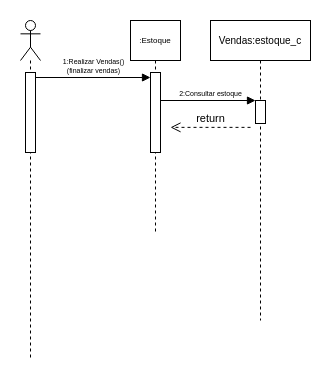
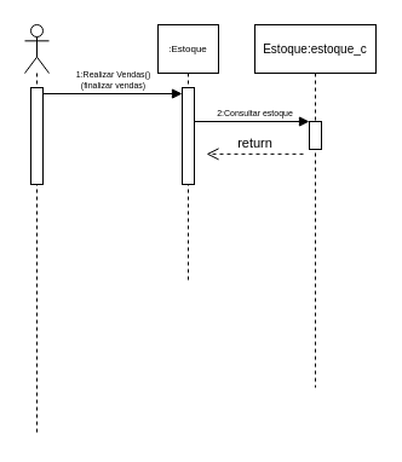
  <mxCell id="0" />
  <mxCell id="1" parent="0" />
  <mxCell id="2" value="" style="shape=umlLifeline;perimeter=lifelinePerimeter;whiteSpace=wrap;html=1;container=1;dropTarget=0;collapsible=0;recursiveResize=0;outlineConnect=0;portConstraint=eastwest;newEdgeStyle={&quot;curved&quot;:0,&quot;rounded&quot;:0};participant=umlActor;" vertex="1" parent="1"><mxGeometry x="20" y="20" width="20" height="340" as="geometry" /></mxCell>
  <mxCell id="3" value="" style="html=1;points=[[0,0,0,0,5],[0,1,0,0,-5],[1,0,0,0,5],[1,1,0,0,-5]];perimeter=orthogonalPerimeter;outlineConnect=0;targetShapes=umlLifeline;portConstraint=eastwest;newEdgeStyle={&quot;curved&quot;:0,&quot;rounded&quot;:0};" vertex="1" parent="2"><mxGeometry x="5" y="52" width="10" height="80" as="geometry" /></mxCell>
  <mxCell id="4" value=":Estoque" style="shape=umlLifeline;perimeter=lifelinePerimeter;whiteSpace=wrap;html=1;container=1;dropTarget=0;collapsible=0;recursiveResize=0;outlineConnect=0;portConstraint=eastwest;newEdgeStyle={&quot;curved&quot;:0,&quot;rounded&quot;:0};fontSize=8;" vertex="1" parent="1"><mxGeometry x="130" y="20" width="50" height="214" as="geometry" /></mxCell>
  <mxCell id="5" value="" style="html=1;points=[[0,0,0,0,5],[0,1,0,0,-5],[1,0,0,0,5],[1,1,0,0,-5]];perimeter=orthogonalPerimeter;outlineConnect=0;targetShapes=umlLifeline;portConstraint=eastwest;newEdgeStyle={&quot;curved&quot;:0,&quot;rounded&quot;:0};" vertex="1" parent="4"><mxGeometry x="20" y="52" width="10" height="80" as="geometry" /></mxCell>
  <mxCell id="6" value="&lt;div style=&quot;font-size: 7px;&quot;&gt;1:Realizar Vendas()&lt;/div&gt;&lt;div style=&quot;font-size: 7px;&quot;&gt;(finalizar vendas)&lt;br style=&quot;font-size: 7px;&quot;&gt;&lt;/div&gt;" style="html=1;verticalAlign=bottom;endArrow=block;curved=0;rounded=0;exitX=1;exitY=0;exitDx=0;exitDy=5;exitPerimeter=0;fontSize=7;" edge="1" parent="1" source="3" target="5"><mxGeometry width="80" relative="1" as="geometry"><mxPoint x="40" y="80" as="sourcePoint" /><mxPoint x="120" y="80" as="targetPoint" /></mxGeometry></mxCell>
  <mxCell id="7" value="2:Consultar estoque" style="html=1;verticalAlign=bottom;endArrow=block;curved=0;rounded=0;fontSize=7;" edge="1" parent="1" target="9"><mxGeometry x="0.053" width="80" relative="1" as="geometry"><mxPoint x="160" y="100" as="sourcePoint" /><mxPoint x="250" y="100" as="targetPoint" /><mxPoint as="offset" /></mxGeometry></mxCell>
- <mxCell id="8" value="&lt;font style=&quot;font-size: 10px;&quot;&gt;Vendas:estoque_c&lt;/font&gt;" style="shape=umlLifeline;perimeter=lifelinePerimeter;whiteSpace=wrap;html=1;container=1;dropTarget=0;collapsible=0;recursiveResize=0;outlineConnect=0;portConstraint=eastwest;newEdgeStyle={&quot;curved&quot;:0,&quot;rounded&quot;:0};" vertex="1" parent="1"><mxGeometry x="210" y="20" width="100" height="300" as="geometry" /></mxCell>
+ <mxCell id="8" value="&lt;font style=&quot;font-size: 10px;&quot;&gt;Estoque:estoque_c&lt;/font&gt;" style="shape=umlLifeline;perimeter=lifelinePerimeter;whiteSpace=wrap;html=1;container=1;dropTarget=0;collapsible=0;recursiveResize=0;outlineConnect=0;portConstraint=eastwest;newEdgeStyle={&quot;curved&quot;:0,&quot;rounded&quot;:0};" vertex="1" parent="1"><mxGeometry x="210" y="20" width="100" height="300" as="geometry" /></mxCell>
  <mxCell id="9" value="" style="html=1;points=[[0,0,0,0,5],[0,1,0,0,-5],[1,0,0,0,5],[1,1,0,0,-5]];perimeter=orthogonalPerimeter;outlineConnect=0;targetShapes=umlLifeline;portConstraint=eastwest;newEdgeStyle={&quot;curved&quot;:0,&quot;rounded&quot;:0};" vertex="1" parent="8"><mxGeometry x="45" y="80" width="10" height="23" as="geometry" /></mxCell>
  <mxCell id="10" value="return" style="html=1;verticalAlign=bottom;endArrow=open;dashed=1;endSize=8;curved=0;rounded=0;" edge="1" parent="1"><mxGeometry relative="1" as="geometry"><mxPoint x="250" y="126.86" as="sourcePoint" /><mxPoint x="170" y="126.86" as="targetPoint" /></mxGeometry></mxCell>
